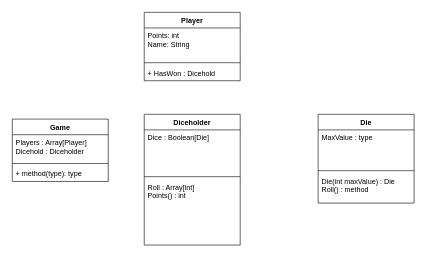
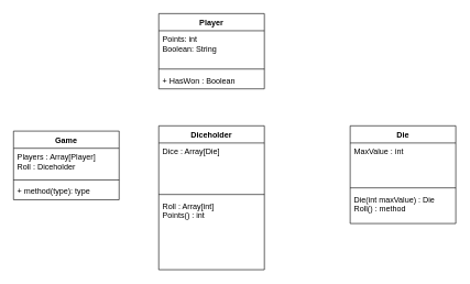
  <mxCell id="0" />
  <mxCell id="1" parent="0" />
  <mxCell id="2" value="Player" style="swimlane;fontStyle=1;align=center;verticalAlign=top;childLayout=stackLayout;horizontal=1;startSize=26;horizontalStack=0;resizeParent=1;resizeParentMax=0;resizeLast=0;collapsible=1;marginBottom=0;" vertex="1" parent="1"><mxGeometry x="240" y="20" width="160" height="114" as="geometry" /></mxCell>
- <mxCell id="3" value="Points: int&#10;Name: String" style="text;strokeColor=none;fillColor=none;align=left;verticalAlign=top;spacingLeft=4;spacingRight=4;overflow=hidden;rotatable=0;points=[[0,0.5],[1,0.5]];portConstraint=eastwest;" vertex="1" parent="2"><mxGeometry y="26" width="160" height="54" as="geometry" /></mxCell>
+ <mxCell id="3" value="Points: int&#10;Boolean: String" style="text;strokeColor=none;fillColor=none;align=left;verticalAlign=top;spacingLeft=4;spacingRight=4;overflow=hidden;rotatable=0;points=[[0,0.5],[1,0.5]];portConstraint=eastwest;" vertex="1" parent="2"><mxGeometry y="26" width="160" height="54" as="geometry" /></mxCell>
  <mxCell id="4" value="" style="line;strokeWidth=1;fillColor=none;align=left;verticalAlign=middle;spacingTop=-1;spacingLeft=3;spacingRight=3;rotatable=0;labelPosition=right;points=[];portConstraint=eastwest;strokeColor=inherit;" vertex="1" parent="2"><mxGeometry y="80" width="160" height="8" as="geometry" /></mxCell>
- <mxCell id="5" value="+ HasWon : Dicehold" style="text;strokeColor=none;fillColor=none;align=left;verticalAlign=top;spacingLeft=4;spacingRight=4;overflow=hidden;rotatable=0;points=[[0,0.5],[1,0.5]];portConstraint=eastwest;" vertex="1" parent="2"><mxGeometry y="88" width="160" height="26" as="geometry" /></mxCell>
+ <mxCell id="5" value="+ HasWon : Boolean" style="text;strokeColor=none;fillColor=none;align=left;verticalAlign=top;spacingLeft=4;spacingRight=4;overflow=hidden;rotatable=0;points=[[0,0.5],[1,0.5]];portConstraint=eastwest;" vertex="1" parent="2"><mxGeometry y="88" width="160" height="26" as="geometry" /></mxCell>
  <mxCell id="6" value="Diceholder" style="swimlane;fontStyle=1;align=center;verticalAlign=top;childLayout=stackLayout;horizontal=1;startSize=26;horizontalStack=0;resizeParent=1;resizeParentMax=0;resizeLast=0;collapsible=1;marginBottom=0;" vertex="1" parent="1"><mxGeometry x="240" y="190" width="160" height="218" as="geometry" /></mxCell>
- <mxCell id="7" value="Dice : Boolean[Die]&#10;" style="text;strokeColor=none;fillColor=none;align=left;verticalAlign=top;spacingLeft=4;spacingRight=4;overflow=hidden;rotatable=0;points=[[0,0.5],[1,0.5]];portConstraint=eastwest;" vertex="1" parent="6"><mxGeometry y="26" width="160" height="74" as="geometry" /></mxCell>
+ <mxCell id="7" value="Dice : Array[Die]&#10;" style="text;strokeColor=none;fillColor=none;align=left;verticalAlign=top;spacingLeft=4;spacingRight=4;overflow=hidden;rotatable=0;points=[[0,0.5],[1,0.5]];portConstraint=eastwest;" vertex="1" parent="6"><mxGeometry y="26" width="160" height="74" as="geometry" /></mxCell>
  <mxCell id="8" value="" style="line;strokeWidth=1;fillColor=none;align=left;verticalAlign=middle;spacingTop=-1;spacingLeft=3;spacingRight=3;rotatable=0;labelPosition=right;points=[];portConstraint=eastwest;strokeColor=inherit;" vertex="1" parent="6"><mxGeometry y="100" width="160" height="8" as="geometry" /></mxCell>
  <mxCell id="9" value="Roll : Array[int]&#10;Points() : int&#10;" style="text;strokeColor=none;fillColor=none;align=left;verticalAlign=top;spacingLeft=4;spacingRight=4;overflow=hidden;rotatable=0;points=[[0,0.5],[1,0.5]];portConstraint=eastwest;" vertex="1" parent="6"><mxGeometry y="108" width="160" height="110" as="geometry" /></mxCell>
  <mxCell id="10" value="Die" style="swimlane;fontStyle=1;align=center;verticalAlign=top;childLayout=stackLayout;horizontal=1;startSize=26;horizontalStack=0;resizeParent=1;resizeParentMax=0;resizeLast=0;collapsible=1;marginBottom=0;" vertex="1" parent="1"><mxGeometry x="530" y="190" width="160" height="148" as="geometry" /></mxCell>
- <mxCell id="11" value="MaxValue : type" style="text;strokeColor=none;fillColor=none;align=left;verticalAlign=top;spacingLeft=4;spacingRight=4;overflow=hidden;rotatable=0;points=[[0,0.5],[1,0.5]];portConstraint=eastwest;" vertex="1" parent="10"><mxGeometry y="26" width="160" height="64" as="geometry" /></mxCell>
+ <mxCell id="11" value="MaxValue : int" style="text;strokeColor=none;fillColor=none;align=left;verticalAlign=top;spacingLeft=4;spacingRight=4;overflow=hidden;rotatable=0;points=[[0,0.5],[1,0.5]];portConstraint=eastwest;" vertex="1" parent="10"><mxGeometry y="26" width="160" height="64" as="geometry" /></mxCell>
  <mxCell id="12" value="" style="line;strokeWidth=1;fillColor=none;align=left;verticalAlign=middle;spacingTop=-1;spacingLeft=3;spacingRight=3;rotatable=0;labelPosition=right;points=[];portConstraint=eastwest;strokeColor=inherit;" vertex="1" parent="10"><mxGeometry y="90" width="160" height="8" as="geometry" /></mxCell>
  <mxCell id="13" value="Die(int maxValue) : Die&#10;Roll() : method&#10;" style="text;strokeColor=none;fillColor=none;align=left;verticalAlign=top;spacingLeft=4;spacingRight=4;overflow=hidden;rotatable=0;points=[[0,0.5],[1,0.5]];portConstraint=eastwest;" vertex="1" parent="10"><mxGeometry y="98" width="160" height="50" as="geometry" /></mxCell>
  <mxCell id="14" value="Game" style="swimlane;fontStyle=1;align=center;verticalAlign=top;childLayout=stackLayout;horizontal=1;startSize=26;horizontalStack=0;resizeParent=1;resizeParentMax=0;resizeLast=0;collapsible=1;marginBottom=0;" vertex="1" parent="1"><mxGeometry x="20" y="198" width="160" height="104" as="geometry" /></mxCell>
- <mxCell id="15" value="Players : Array[Player]&#10;Dicehold : Diceholder" style="text;strokeColor=none;fillColor=none;align=left;verticalAlign=top;spacingLeft=4;spacingRight=4;overflow=hidden;rotatable=0;points=[[0,0.5],[1,0.5]];portConstraint=eastwest;" vertex="1" parent="14"><mxGeometry y="26" width="160" height="44" as="geometry" /></mxCell>
+ <mxCell id="15" value="Players : Array[Player]&#10;Roll : Diceholder" style="text;strokeColor=none;fillColor=none;align=left;verticalAlign=top;spacingLeft=4;spacingRight=4;overflow=hidden;rotatable=0;points=[[0,0.5],[1,0.5]];portConstraint=eastwest;" vertex="1" parent="14"><mxGeometry y="26" width="160" height="44" as="geometry" /></mxCell>
  <mxCell id="16" value="" style="line;strokeWidth=1;fillColor=none;align=left;verticalAlign=middle;spacingTop=-1;spacingLeft=3;spacingRight=3;rotatable=0;labelPosition=right;points=[];portConstraint=eastwest;strokeColor=inherit;" vertex="1" parent="14"><mxGeometry y="70" width="160" height="8" as="geometry" /></mxCell>
  <mxCell id="17" value="+ method(type): type" style="text;strokeColor=none;fillColor=none;align=left;verticalAlign=top;spacingLeft=4;spacingRight=4;overflow=hidden;rotatable=0;points=[[0,0.5],[1,0.5]];portConstraint=eastwest;" vertex="1" parent="14"><mxGeometry y="78" width="160" height="26" as="geometry" /></mxCell>
